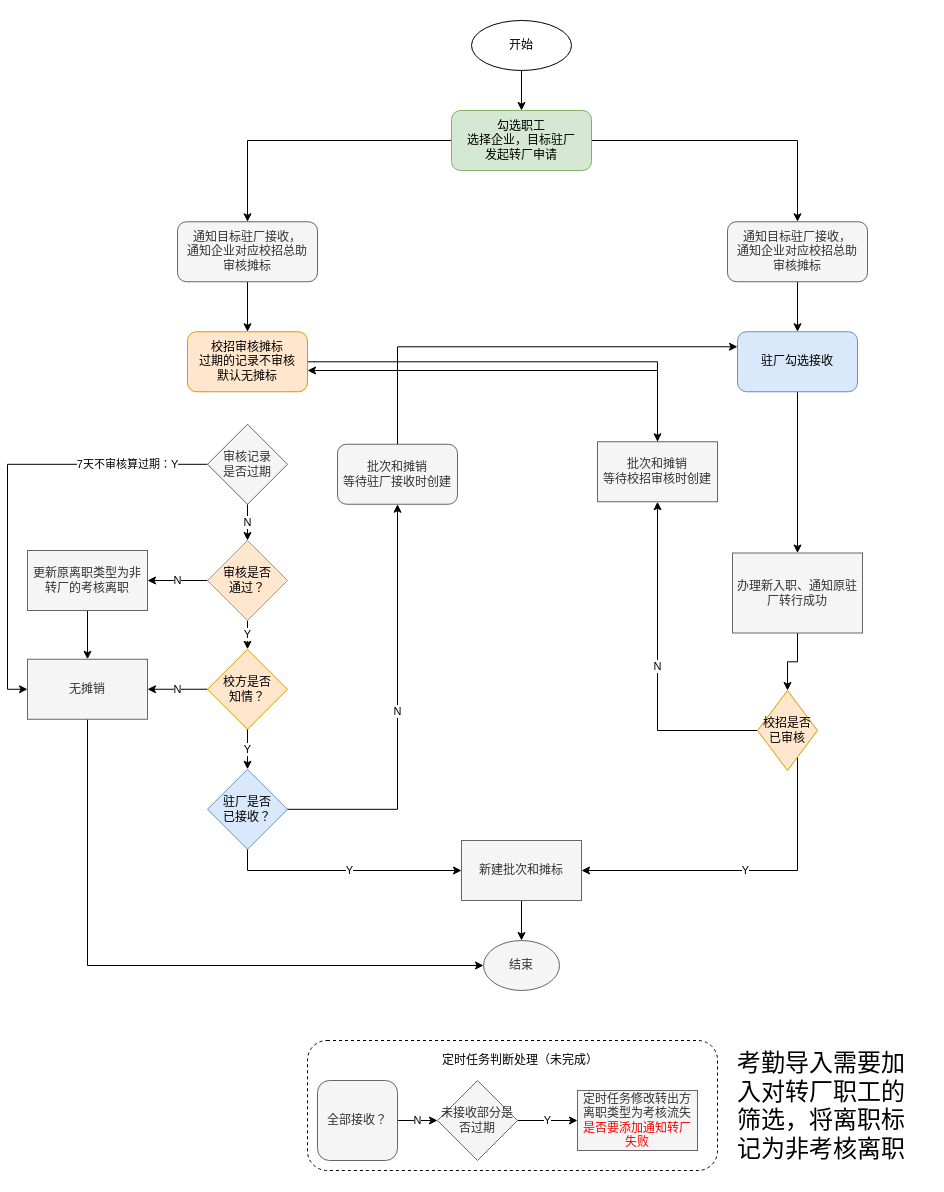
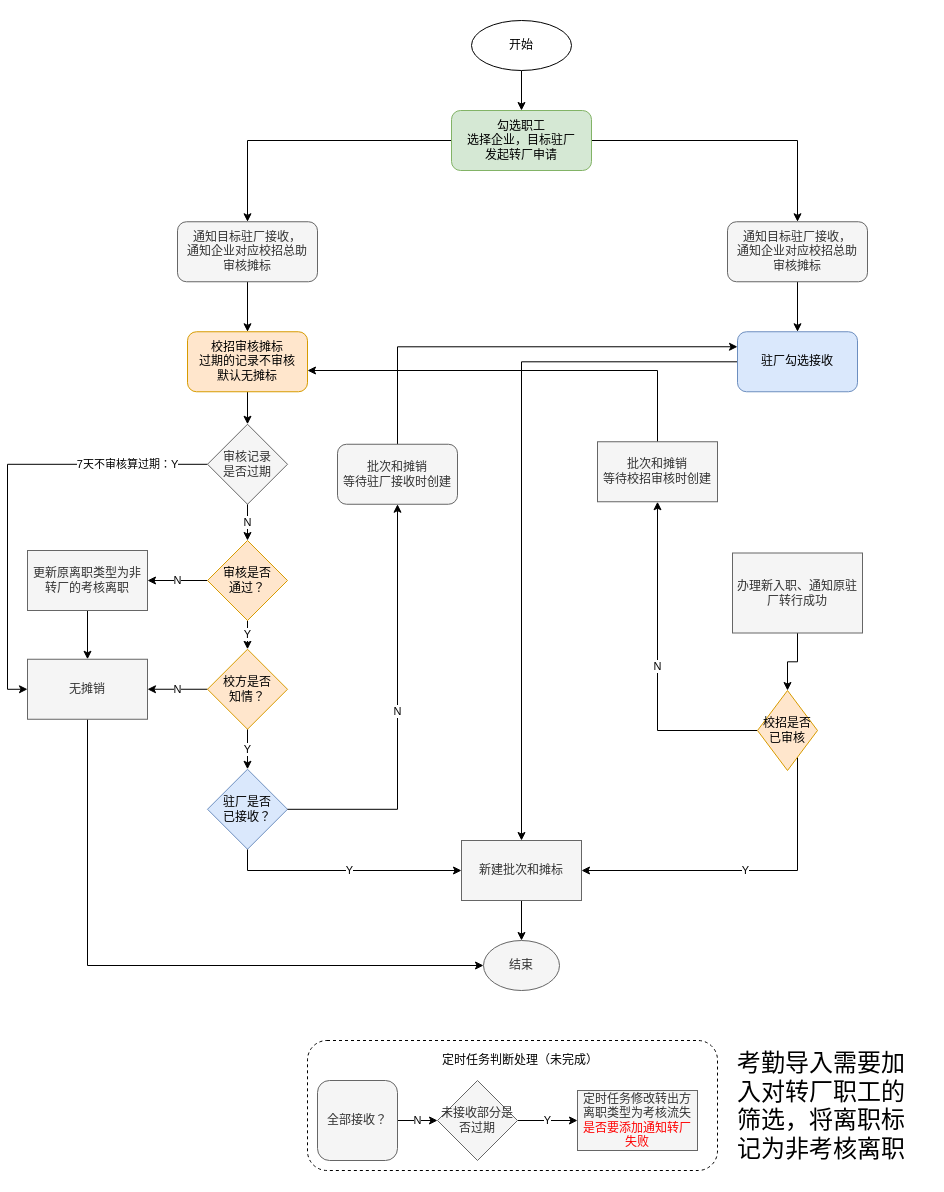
  <mxCell id="0" />
  <mxCell id="1" parent="0" />
  <mxCell id="2" style="edgeStyle=orthogonalEdgeStyle;rounded=0;orthogonalLoop=1;jettySize=auto;html=1;entryX=0.5;entryY=0;entryDx=0;entryDy=0;exitX=1;exitY=0.5;exitDx=0;exitDy=0;" parent="1" source="4" target="10" edge="1"><mxGeometry relative="1" as="geometry" /></mxCell>
  <mxCell id="3" style="edgeStyle=orthogonalEdgeStyle;rounded=0;orthogonalLoop=1;jettySize=auto;html=1;entryX=0.5;entryY=0;entryDx=0;entryDy=0;exitX=0;exitY=0.5;exitDx=0;exitDy=0;" parent="1" source="4" target="6" edge="1"><mxGeometry relative="1" as="geometry" /></mxCell>
  <mxCell id="4" value="&lt;div&gt;勾选职工&lt;/div&gt;&lt;div&gt;选择企业，目标驻厂&lt;/div&gt;&lt;div&gt;发起转厂申请&lt;/div&gt;" style="rounded=1;whiteSpace=wrap;html=1;fillColor=#d5e8d4;strokeColor=#82b366;" parent="1" vertex="1"><mxGeometry x="444" y="110" width="140" height="60" as="geometry" /></mxCell>
  <mxCell id="5" value="" style="edgeStyle=orthogonalEdgeStyle;rounded=0;orthogonalLoop=1;jettySize=auto;html=1;" parent="1" source="6" target="8" edge="1"><mxGeometry relative="1" as="geometry" /></mxCell>
  <mxCell id="6" value="&lt;div&gt;通知目标驻厂接收，&lt;/div&gt;&lt;div&gt;通知企业对应校招总助&lt;br&gt;审核摊标&lt;br&gt;&lt;/div&gt;" style="whiteSpace=wrap;html=1;rounded=1;fillColor=#f5f5f5;strokeColor=#666666;fontColor=#333333;" parent="1" vertex="1"><mxGeometry x="170" y="221.25" width="140" height="60" as="geometry" /></mxCell>
- <mxCell id="7" value="" style="edgeStyle=orthogonalEdgeStyle;rounded=0;orthogonalLoop=1;jettySize=auto;html=1;" parent="1" source="8" target="34" edge="1"><mxGeometry relative="1" as="geometry" /></mxCell>
+ <mxCell id="7" value="" style="edgeStyle=orthogonalEdgeStyle;rounded=0;orthogonalLoop=1;jettySize=auto;html=1;" parent="1" source="8" target="50" edge="1"><mxGeometry relative="1" as="geometry" /></mxCell>
  <mxCell id="8" value="&lt;div&gt;校招审核摊标&lt;br&gt;过期的记录不审核&lt;/div&gt;&lt;div&gt;默认无摊标&lt;br&gt;&lt;/div&gt;" style="whiteSpace=wrap;html=1;rounded=1;fillColor=#ffe6cc;strokeColor=#d79b00;" parent="1" vertex="1"><mxGeometry x="180" y="331.25" width="120" height="60" as="geometry" /></mxCell>
  <mxCell id="9" style="edgeStyle=orthogonalEdgeStyle;rounded=0;orthogonalLoop=1;jettySize=auto;html=1;entryX=0.5;entryY=0;entryDx=0;entryDy=0;" parent="1" source="10" target="14" edge="1"><mxGeometry relative="1" as="geometry" /></mxCell>
  <mxCell id="10" value="&lt;div&gt;通知目标驻厂接收，&lt;/div&gt;&lt;div&gt;通知企业对应校招总助&lt;br&gt;审核摊标&lt;br&gt;&lt;/div&gt;" style="whiteSpace=wrap;html=1;rounded=1;fillColor=#f5f5f5;strokeColor=#666666;fontColor=#333333;" parent="1" vertex="1"><mxGeometry x="720" y="221.25" width="140" height="60" as="geometry" /></mxCell>
  <mxCell id="11" value="" style="edgeStyle=orthogonalEdgeStyle;rounded=0;orthogonalLoop=1;jettySize=auto;html=1;" parent="1" source="12" target="4" edge="1"><mxGeometry relative="1" as="geometry" /></mxCell>
  <mxCell id="12" value="开始" style="ellipse;whiteSpace=wrap;html=1;rounded=0;" parent="1" vertex="1"><mxGeometry x="464" width="100" height="50" as="geometry" y="20" /></mxCell>
- <mxCell id="13" value="" style="edgeStyle=orthogonalEdgeStyle;rounded=0;orthogonalLoop=1;jettySize=auto;html=1;" parent="1" source="14" target="19" edge="1"><mxGeometry relative="1" as="geometry" /></mxCell>
+ <mxCell id="13" value="" style="edgeStyle=orthogonalEdgeStyle;rounded=0;orthogonalLoop=1;jettySize=auto;html=1;" parent="1" source="14" target="28" edge="1"><mxGeometry relative="1" as="geometry" /></mxCell>
  <mxCell id="14" value="驻厂勾选接收" style="whiteSpace=wrap;html=1;rounded=1;fillColor=#dae8fc;strokeColor=#6c8ebf;" parent="1" vertex="1"><mxGeometry x="730" y="331.25" width="120" height="60" as="geometry" /></mxCell>
  <mxCell id="15" value="Y" style="edgeStyle=orthogonalEdgeStyle;rounded=0;orthogonalLoop=1;jettySize=auto;html=1;" parent="1" source="17" target="26" edge="1"><mxGeometry relative="1" as="geometry" /></mxCell>
  <mxCell id="16" value="N" style="edgeStyle=orthogonalEdgeStyle;rounded=0;orthogonalLoop=1;jettySize=auto;html=1;" parent="1" source="17" target="45" edge="1"><mxGeometry relative="1" as="geometry" /></mxCell>
  <mxCell id="17" value="&lt;div&gt;审核是否&lt;/div&gt;&lt;div&gt;通过？&lt;/div&gt;" style="rhombus;whiteSpace=wrap;html=1;rounded=0;fillColor=#ffe6cc;strokeColor=#d79b00;" parent="1" vertex="1"><mxGeometry x="200" y="540" width="80" height="80" as="geometry" /></mxCell>
  <mxCell id="18" value="" style="edgeStyle=orthogonalEdgeStyle;rounded=0;orthogonalLoop=1;jettySize=auto;html=1;" parent="1" source="19" target="23" edge="1"><mxGeometry relative="1" as="geometry" /></mxCell>
  <mxCell id="19" value="办理新入职、通知原驻厂转行成功" style="whiteSpace=wrap;html=1;fillColor=#f5f5f5;strokeColor=#666666;fontColor=#333333;" parent="1" vertex="1"><mxGeometry x="725" y="552.5" width="130" height="80" as="geometry" /></mxCell>
  <mxCell id="20" value="" style="edgeStyle=orthogonalEdgeStyle;rounded=0;orthogonalLoop=1;jettySize=auto;html=1;exitX=0.5;exitY=0;exitDx=0;exitDy=0;" parent="1" source="34" edge="1"><mxGeometry relative="1" as="geometry"><mxPoint x="300" y="370" as="targetPoint" /><Array as="points"><mxPoint x="650" y="370" /><mxPoint x="300" y="370" /></Array></mxGeometry></mxCell>
  <mxCell id="21" value="N" style="edgeStyle=orthogonalEdgeStyle;rounded=0;orthogonalLoop=1;jettySize=auto;html=1;entryX=0.5;entryY=1;entryDx=0;entryDy=0;" parent="1" source="23" target="34" edge="1"><mxGeometry relative="1" as="geometry" /></mxCell>
  <mxCell id="22" value="Y" style="edgeStyle=orthogonalEdgeStyle;rounded=0;orthogonalLoop=1;jettySize=auto;html=1;entryX=1;entryY=0.5;entryDx=0;entryDy=0;" parent="1" source="23" target="28" edge="1"><mxGeometry relative="1" as="geometry"><Array as="points"><mxPoint x="790" y="870" /></Array></mxGeometry></mxCell>
  <mxCell id="23" value="&lt;div&gt;校招是否&lt;/div&gt;&lt;div&gt;已审核&lt;/div&gt;" style="rhombus;whiteSpace=wrap;html=1;rounded=0;fillColor=#ffe6cc;strokeColor=#d79b00;" parent="1" vertex="1"><mxGeometry x="750" y="690" width="60" height="80" as="geometry" /></mxCell>
  <mxCell id="24" value="Y" style="edgeStyle=orthogonalEdgeStyle;rounded=0;orthogonalLoop=1;jettySize=auto;html=1;" parent="1" source="26" target="31" edge="1"><mxGeometry relative="1" as="geometry" /></mxCell>
  <mxCell id="25" value="N" style="edgeStyle=orthogonalEdgeStyle;rounded=0;orthogonalLoop=1;jettySize=auto;html=1;entryX=1;entryY=0.5;entryDx=0;entryDy=0;" parent="1" source="26" target="47" edge="1"><mxGeometry relative="1" as="geometry" /></mxCell>
  <mxCell id="26" value="&lt;div&gt;校方是否&lt;/div&gt;&lt;div&gt;知情？&lt;/div&gt;" style="rhombus;whiteSpace=wrap;html=1;rounded=0;fillColor=#ffe6cc;strokeColor=#d79b00;" parent="1" vertex="1"><mxGeometry x="200" y="648.75" width="80" height="80" as="geometry" /></mxCell>
  <mxCell id="27" value="" style="edgeStyle=orthogonalEdgeStyle;rounded=0;orthogonalLoop=1;jettySize=auto;html=1;" parent="1" source="28" target="42" edge="1"><mxGeometry relative="1" as="geometry"><Array as="points"><mxPoint x="514" y="950" /><mxPoint x="514" y="950" /></Array></mxGeometry></mxCell>
  <mxCell id="28" value="新建批次和摊标" style="whiteSpace=wrap;html=1;rounded=0;fillColor=#f5f5f5;strokeColor=#666666;fontColor=#333333;" parent="1" vertex="1"><mxGeometry x="454" y="840" width="120" height="60" as="geometry" /></mxCell>
  <mxCell id="29" value="" style="edgeStyle=orthogonalEdgeStyle;rounded=0;orthogonalLoop=1;jettySize=auto;html=1;entryX=0;entryY=0.25;entryDx=0;entryDy=0;" parent="1" source="32" target="14" edge="1"><mxGeometry relative="1" as="geometry"><mxPoint x="390" y="340" as="targetPoint" /><Array as="points"><mxPoint x="390" y="346" /></Array></mxGeometry></mxCell>
  <mxCell id="30" value="Y" style="edgeStyle=orthogonalEdgeStyle;rounded=0;orthogonalLoop=1;jettySize=auto;html=1;" parent="1" source="31" target="28" edge="1"><mxGeometry x="0.046" relative="1" as="geometry"><Array as="points"><mxPoint x="240" y="870" /></Array><mxPoint as="offset" /></mxGeometry></mxCell>
  <mxCell id="31" value="&lt;div&gt;驻厂是否&lt;/div&gt;&lt;div&gt;已接收？&lt;/div&gt;" style="rhombus;whiteSpace=wrap;html=1;rounded=0;fillColor=#dae8fc;strokeColor=#6c8ebf;" parent="1" vertex="1"><mxGeometry x="200" y="768.75" width="80" height="80" as="geometry" /></mxCell>
  <mxCell id="32" value="&lt;div&gt;批次和摊销&lt;/div&gt;&lt;div&gt;等待驻厂接收时创建&lt;br&gt;&lt;/div&gt;" style="rounded=1;whiteSpace=wrap;html=1;fillColor=#f5f5f5;strokeColor=#666666;fontColor=#333333;" parent="1" vertex="1"><mxGeometry x="330" y="443.75" width="120" height="60" as="geometry" /></mxCell>
  <mxCell id="33" value="N" style="edgeStyle=orthogonalEdgeStyle;rounded=0;orthogonalLoop=1;jettySize=auto;html=1;entryX=0.5;entryY=1;entryDx=0;entryDy=0;" parent="1" source="31" target="32" edge="1"><mxGeometry relative="1" as="geometry"><mxPoint x="730" y="346.25" as="targetPoint" /><mxPoint x="390" y="650" as="sourcePoint" /><Array as="points" /></mxGeometry></mxCell>
  <mxCell id="34" value="批次和摊销&lt;br&gt;等待校招审核时创建" style="whiteSpace=wrap;html=1;fillColor=#f5f5f5;strokeColor=#666666;fontColor=#333333;rounded=0;" parent="1" vertex="1"><mxGeometry x="590" y="441.25" width="120" height="60" as="geometry" /></mxCell>
  <mxCell id="35" value="N" style="edgeStyle=orthogonalEdgeStyle;rounded=0;orthogonalLoop=1;jettySize=auto;html=1;" parent="1" source="36" target="38" edge="1"><mxGeometry relative="1" as="geometry" /></mxCell>
  <mxCell id="36" value="&lt;div&gt;全部接收？&lt;/div&gt;" style="whiteSpace=wrap;html=1;fillColor=#f5f5f5;strokeColor=#666666;fontColor=#333333;rounded=1;" parent="1" vertex="1"><mxGeometry x="310" y="1080" width="80" height="80" as="geometry" /></mxCell>
  <mxCell id="37" value="Y" style="edgeStyle=orthogonalEdgeStyle;rounded=0;orthogonalLoop=1;jettySize=auto;html=1;" parent="1" source="38" target="39" edge="1"><mxGeometry relative="1" as="geometry" /></mxCell>
  <mxCell id="38" value="未接收部分是否过期" style="rhombus;whiteSpace=wrap;html=1;rounded=0;fillColor=#f5f5f5;strokeColor=#666666;fontColor=#333333;" parent="1" vertex="1"><mxGeometry x="430" y="1080" width="80" height="80" as="geometry" /></mxCell>
  <mxCell id="39" value="&lt;div&gt;定时任务修改转出方离职类型为考核流失&lt;/div&gt;&lt;div&gt;&lt;font color=&quot;#FF0000&quot;&gt;是否要添加通知转厂失败&lt;/font&gt;&lt;br&gt;&lt;/div&gt;" style="whiteSpace=wrap;html=1;rounded=0;fillColor=#f5f5f5;strokeColor=#666666;fontColor=#333333;" parent="1" vertex="1"><mxGeometry x="570" y="1090" width="120" height="60" as="geometry" /></mxCell>
  <mxCell id="40" value="" style="rounded=1;whiteSpace=wrap;html=1;fillColor=none;dashed=1;" parent="1" vertex="1"><mxGeometry x="300" y="1040" width="410" height="130" as="geometry" /></mxCell>
  <mxCell id="41" value="定时任务判断处理（未完成）" style="text;html=1;strokeColor=none;fillColor=none;align=center;verticalAlign=middle;whiteSpace=wrap;rounded=0;dashed=1;" parent="1" vertex="1"><mxGeometry x="426" y="1050" width="173.5" height="20" as="geometry" /></mxCell>
  <mxCell id="42" value="结束" style="ellipse;whiteSpace=wrap;html=1;rounded=0;fontColor=#333333;strokeColor=#666666;fillColor=#f5f5f5;" parent="1" vertex="1"><mxGeometry x="476" y="940" width="76" height="50" as="geometry" /></mxCell>
  <mxCell id="43" value="&lt;div style=&quot;font-size: 24px&quot;&gt;&lt;font style=&quot;font-size: 24px&quot;&gt;&lt;br&gt;&lt;/font&gt;&lt;/div&gt;&lt;div style=&quot;font-size: 24px&quot;&gt;&lt;font style=&quot;font-size: 24px&quot;&gt;考勤导入需要加入对转厂职工的筛选，将离职标记为非考核离职&lt;br&gt;&lt;/font&gt;&lt;/div&gt;" style="text;html=1;strokeColor=none;fillColor=none;spacing=5;spacingTop=-20;whiteSpace=wrap;overflow=hidden;rounded=0;dashed=1;" parent="1" vertex="1"><mxGeometry x="725" y="1030" width="190" height="140" as="geometry" /></mxCell>
  <mxCell id="44" value="" style="edgeStyle=orthogonalEdgeStyle;rounded=0;orthogonalLoop=1;jettySize=auto;html=1;" parent="1" source="45" target="47" edge="1"><mxGeometry relative="1" as="geometry" /></mxCell>
  <mxCell id="45" value="更新原离职类型为非转厂的考核离职" style="whiteSpace=wrap;html=1;rounded=0;strokeColor=#666666;fillColor=#f5f5f5;fontColor=#333333;" parent="1" vertex="1"><mxGeometry x="20" y="550" width="120" height="60" as="geometry" /></mxCell>
  <mxCell id="46" style="edgeStyle=orthogonalEdgeStyle;rounded=0;orthogonalLoop=1;jettySize=auto;html=1;entryX=0;entryY=0.5;entryDx=0;entryDy=0;" parent="1" source="47" target="42" edge="1"><mxGeometry relative="1" as="geometry"><Array as="points"><mxPoint x="80" y="965" /></Array></mxGeometry></mxCell>
  <mxCell id="47" value="无摊销" style="whiteSpace=wrap;html=1;rounded=0;strokeColor=#666666;fillColor=#f5f5f5;fontColor=#333333;" parent="1" vertex="1"><mxGeometry x="20" y="658.75" width="120" height="60" as="geometry" /></mxCell>
  <mxCell id="48" value="N" style="edgeStyle=orthogonalEdgeStyle;rounded=0;orthogonalLoop=1;jettySize=auto;html=1;" parent="1" source="50" target="17" edge="1"><mxGeometry relative="1" as="geometry" /></mxCell>
  <mxCell id="49" value="7天不审核算过期：Y" style="edgeStyle=orthogonalEdgeStyle;rounded=0;orthogonalLoop=1;jettySize=auto;html=1;entryX=0;entryY=0.5;entryDx=0;entryDy=0;" parent="1" source="50" target="47" edge="1"><mxGeometry x="-0.64" relative="1" as="geometry"><mxPoint as="offset" /></mxGeometry></mxCell>
  <mxCell id="50" value="&lt;div&gt;审核记录&lt;/div&gt;&lt;div&gt;是否过期&lt;/div&gt;" style="rhombus;whiteSpace=wrap;html=1;fillColor=#f5f5f5;strokeColor=#666666;fontColor=#333333;" parent="1" vertex="1"><mxGeometry x="200" y="423.75" width="80" height="80" as="geometry" /></mxCell>
